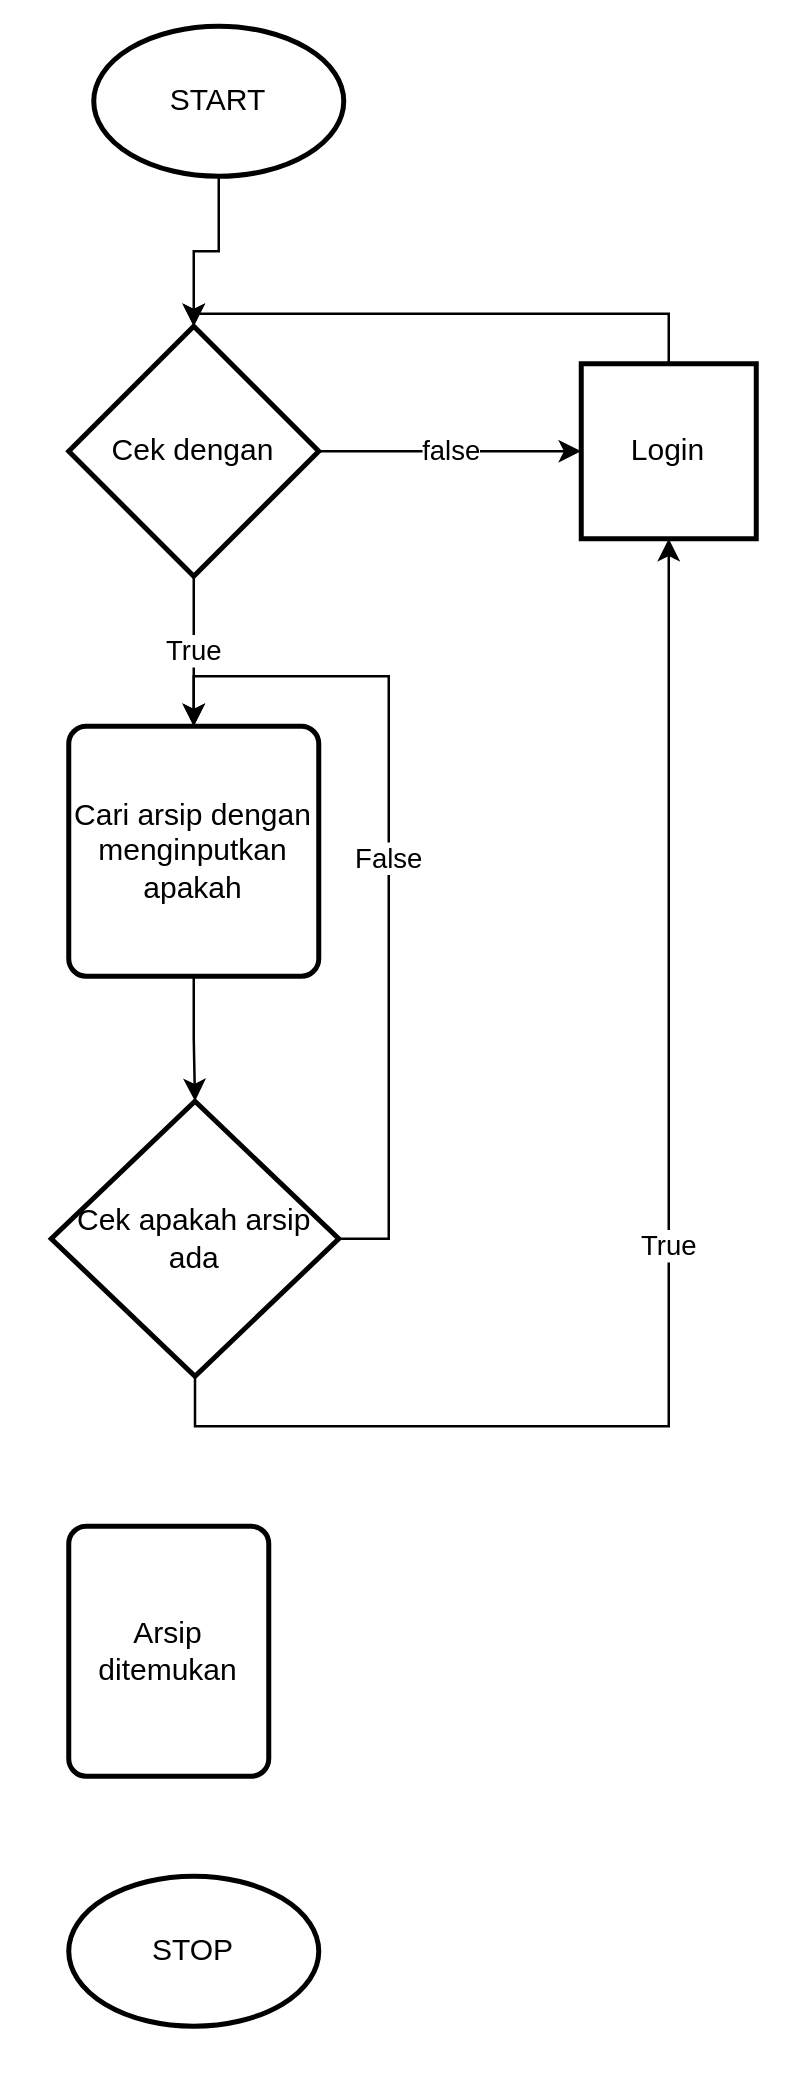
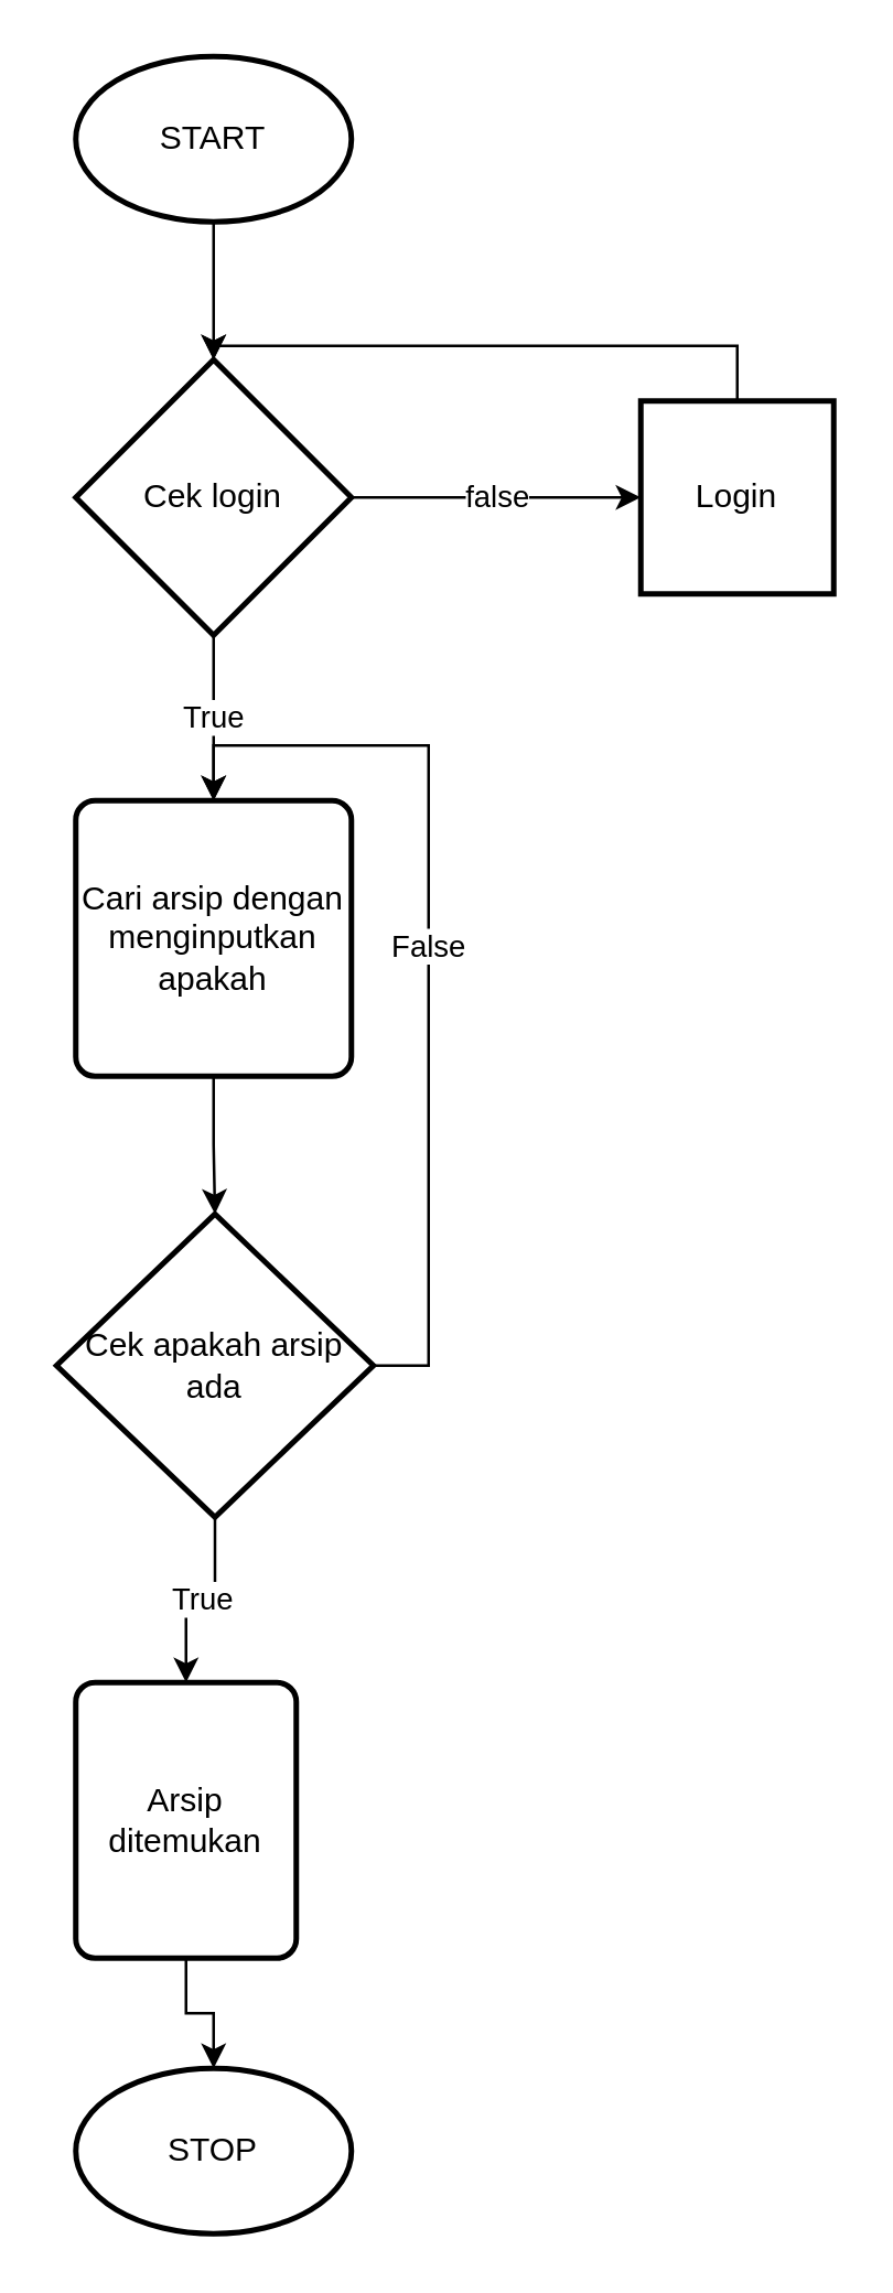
  <mxCell id="0" />
  <mxCell id="1" parent="0" />
- <mxCell id="2" value="START" style="strokeWidth=2;html=1;shape=mxgraph.flowchart.start_1;whiteSpace=wrap;" vertex="1" parent="1"><mxGeometry x="37" y="10" width="100" height="60" as="geometry" /></mxCell>
+ <mxCell id="2" value="START" style="strokeWidth=2;html=1;shape=mxgraph.flowchart.start_1;whiteSpace=wrap;" vertex="1" parent="1"><mxGeometry x="27" y="20" width="100" height="60" as="geometry" /></mxCell>
  <mxCell id="3" value="false" style="edgeStyle=orthogonalEdgeStyle;rounded=0;orthogonalLoop=1;jettySize=auto;html=1;exitX=1;exitY=0.5;exitDx=0;exitDy=0;exitPerimeter=0;entryX=0;entryY=0.5;entryDx=0;entryDy=0;" edge="1" parent="1" source="5" target="7"><mxGeometry relative="1" as="geometry" /></mxCell>
  <mxCell id="4" value="True" style="edgeStyle=orthogonalEdgeStyle;rounded=0;orthogonalLoop=1;jettySize=auto;html=1;exitX=0.5;exitY=1;exitDx=0;exitDy=0;exitPerimeter=0;entryX=0.5;entryY=0;entryDx=0;entryDy=0;" edge="1" parent="1" source="5" target="9"><mxGeometry relative="1" as="geometry" /></mxCell>
- <mxCell id="5" value="Cek dengan" style="strokeWidth=2;html=1;shape=mxgraph.flowchart.decision;whiteSpace=wrap;" vertex="1" parent="1"><mxGeometry x="27" y="130" width="100" height="100" as="geometry" /></mxCell>
+ <mxCell id="5" value="Cek login" style="strokeWidth=2;html=1;shape=mxgraph.flowchart.decision;whiteSpace=wrap;" vertex="1" parent="1"><mxGeometry x="27" y="130" width="100" height="100" as="geometry" /></mxCell>
  <mxCell id="6" style="edgeStyle=orthogonalEdgeStyle;rounded=0;orthogonalLoop=1;jettySize=auto;html=1;exitX=0.5;exitY=1;exitDx=0;exitDy=0;exitPerimeter=0;entryX=0.5;entryY=0;entryDx=0;entryDy=0;entryPerimeter=0;" edge="1" parent="1" source="2" target="5"><mxGeometry relative="1" as="geometry" /></mxCell>
  <mxCell id="7" value="Login" style="whiteSpace=wrap;html=1;absoluteArcSize=1;arcSize=14;strokeWidth=2;rounded=0;" vertex="1" parent="1"><mxGeometry x="232" y="145" width="70" height="70" as="geometry" /></mxCell>
  <mxCell id="8" style="edgeStyle=orthogonalEdgeStyle;rounded=0;orthogonalLoop=1;jettySize=auto;html=1;exitX=0.5;exitY=0;exitDx=0;exitDy=0;entryX=0.5;entryY=0;entryDx=0;entryDy=0;entryPerimeter=0;" edge="1" parent="1" source="7" target="5"><mxGeometry relative="1" as="geometry" /></mxCell>
  <mxCell id="9" value="Cari arsip dengan menginputkan apakah" style="rounded=1;whiteSpace=wrap;html=1;absoluteArcSize=1;arcSize=14;strokeWidth=2;" vertex="1" parent="1"><mxGeometry x="27" y="290" width="100" height="100" as="geometry" /></mxCell>
  <mxCell id="10" value="Arsip ditemukan" style="rounded=1;whiteSpace=wrap;html=1;absoluteArcSize=1;arcSize=14;strokeWidth=2;" vertex="1" parent="1"><mxGeometry x="27" y="610" width="80" height="100" as="geometry" /></mxCell>
  <mxCell id="11" value="False" style="edgeStyle=orthogonalEdgeStyle;rounded=0;orthogonalLoop=1;jettySize=auto;html=1;exitX=1;exitY=0.5;exitDx=0;exitDy=0;exitPerimeter=0;entryX=0.5;entryY=0;entryDx=0;entryDy=0;" edge="1" parent="1" source="13" target="9"><mxGeometry relative="1" as="geometry" /></mxCell>
- <mxCell id="12" value="True" style="edgeStyle=orthogonalEdgeStyle;rounded=0;orthogonalLoop=1;jettySize=auto;html=1;exitX=0.5;exitY=1;exitDx=0;exitDy=0;exitPerimeter=0;" edge="1" parent="1" source="13" target="7"><mxGeometry relative="1" as="geometry" /></mxCell>
+ <mxCell id="12" value="True" style="edgeStyle=orthogonalEdgeStyle;rounded=0;orthogonalLoop=1;jettySize=auto;html=1;exitX=0.5;exitY=1;exitDx=0;exitDy=0;exitPerimeter=0;" edge="1" parent="1" source="13" target="10"><mxGeometry relative="1" as="geometry" /></mxCell>
  <mxCell id="13" value="Cek apakah arsip ada" style="strokeWidth=2;html=1;shape=mxgraph.flowchart.decision;whiteSpace=wrap;" vertex="1" parent="1"><mxGeometry x="20" y="440" width="115" height="110" as="geometry" /></mxCell>
  <mxCell id="14" style="edgeStyle=orthogonalEdgeStyle;rounded=0;orthogonalLoop=1;jettySize=auto;html=1;exitX=0.5;exitY=1;exitDx=0;exitDy=0;entryX=0.5;entryY=0;entryDx=0;entryDy=0;entryPerimeter=0;" edge="1" parent="1" source="9" target="13"><mxGeometry relative="1" as="geometry" /></mxCell>
  <mxCell id="15" value="STOP" style="strokeWidth=2;html=1;shape=mxgraph.flowchart.start_1;whiteSpace=wrap;" vertex="1" parent="1"><mxGeometry x="27" y="750" width="100" height="60" as="geometry" /></mxCell>
+ <mxCell id="16" style="edgeStyle=orthogonalEdgeStyle;rounded=0;orthogonalLoop=1;jettySize=auto;html=1;exitX=0.5;exitY=1;exitDx=0;exitDy=0;entryX=0.5;entryY=0;entryDx=0;entryDy=0;entryPerimeter=0;" edge="1" parent="1" source="10" target="15"><mxGeometry relative="1" as="geometry" /></mxCell>
